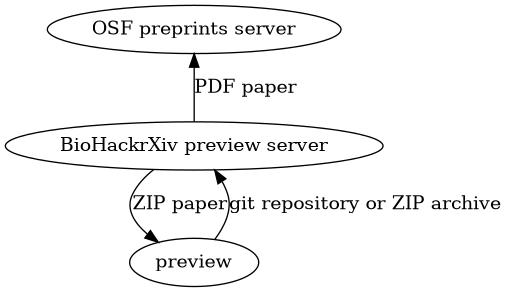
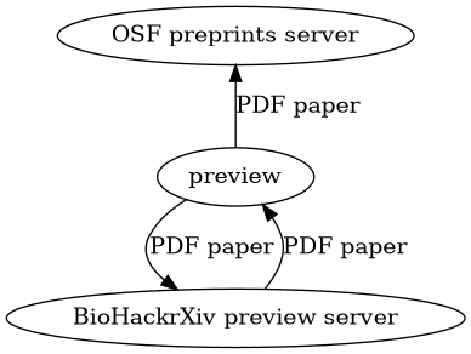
  digraph {
    n1 [label="OSF preprints server"]
    n2 [label="BioHackrXiv preview server"]
    n3 [label=preview]
    subgraph sub_1 {
      rank=min
      n1
    }
-   n2 -> n3 [label="ZIP paper"]
-   n2 -> n1 [label="PDF paper"]
-   n3 -> n2 [label="git repository or ZIP archive"]
+   n2 -> n3 [label="PDF paper"]
+   n3 -> n1 [label="PDF paper"]
+   n3 -> n2 [label="PDF paper"]
  }
